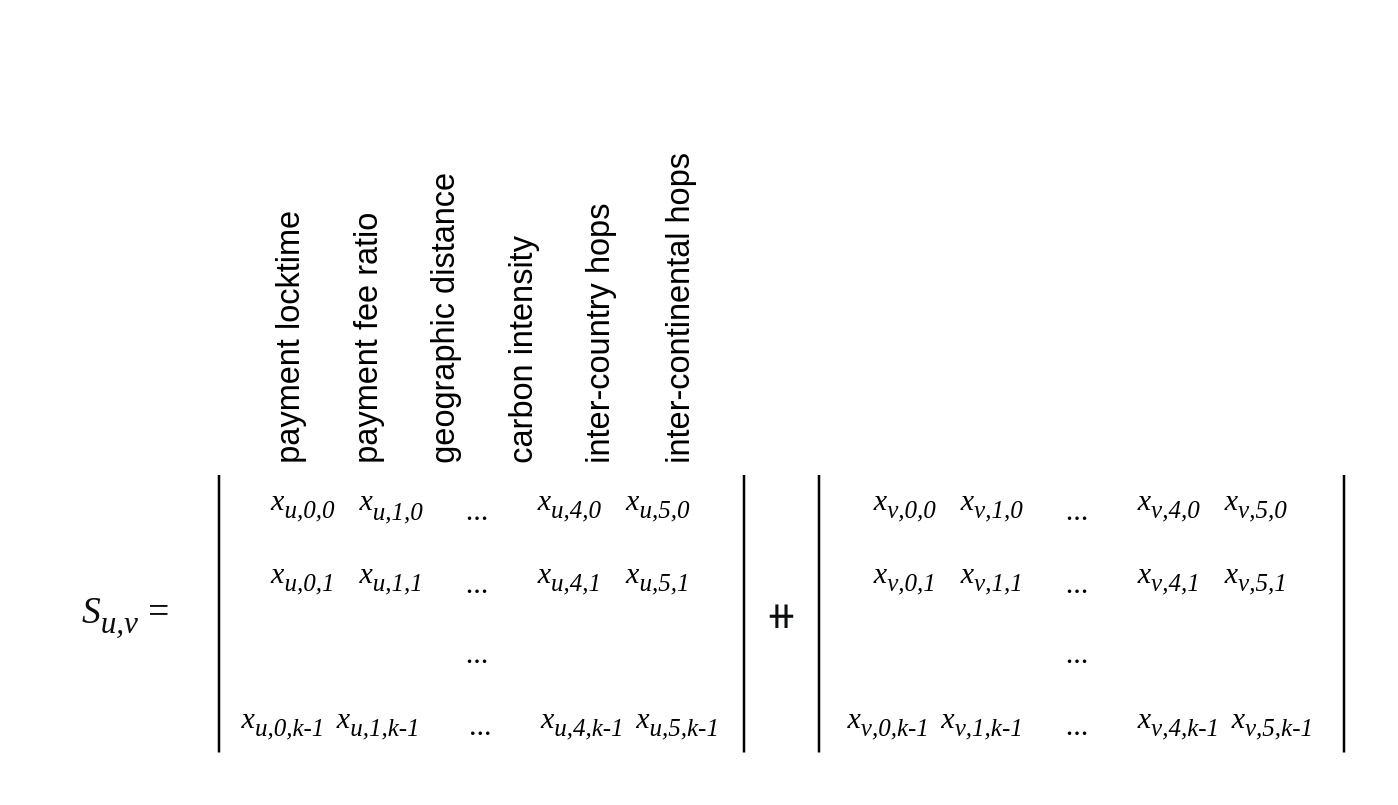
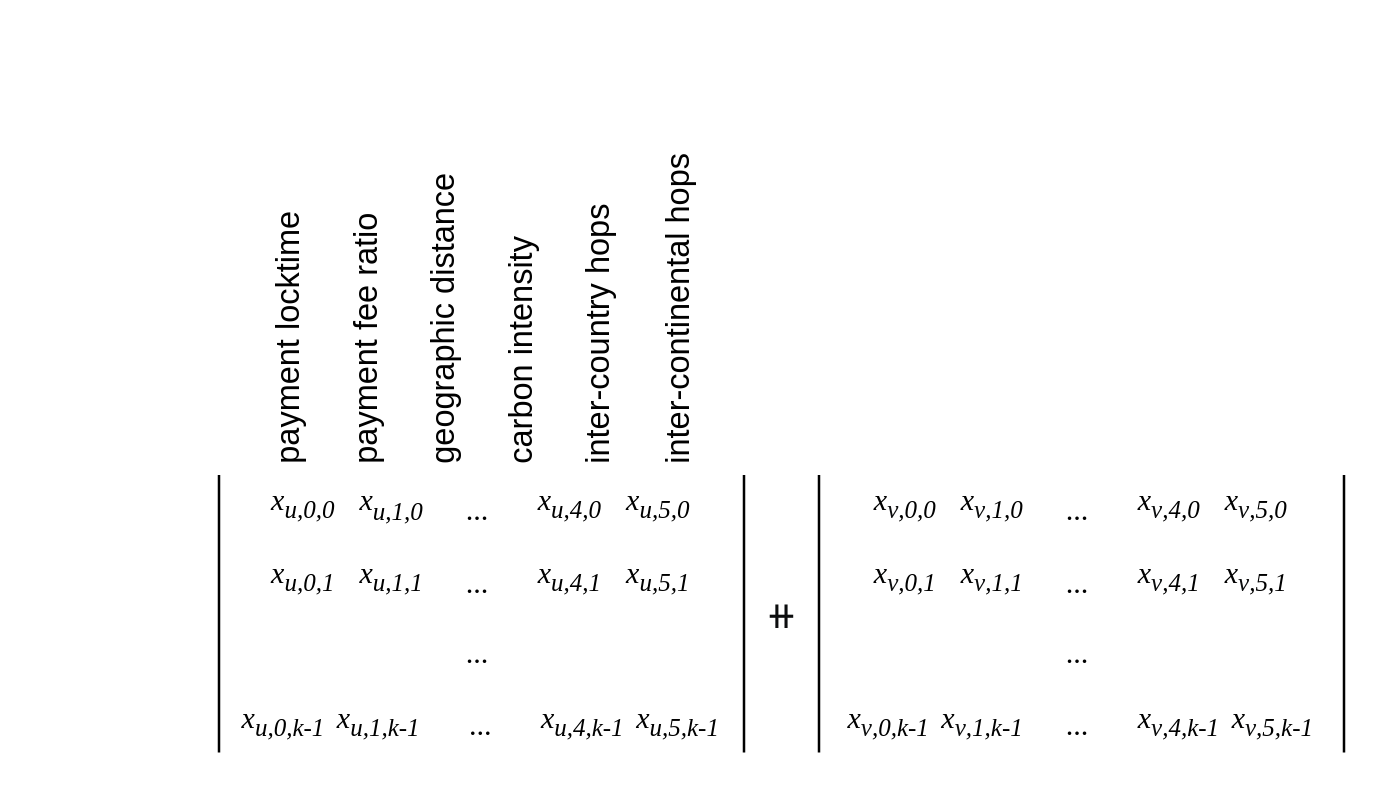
  <mxCell id="0" />
  <mxCell id="1" parent="0" />
  <mxCell id="2" value="&lt;span style=&quot;font-size: 13px; background-color: initial;&quot;&gt;payment locktime&lt;/span&gt;&lt;div&gt;&lt;span style=&quot;font-size: 13px;&quot;&gt;&lt;br&gt;&lt;/span&gt;&lt;span style=&quot;font-size: 13px; background-color: initial;&quot;&gt;payment fee ratio&lt;/span&gt;&lt;br&gt;&lt;span style=&quot;font-size: 13px; background-color: initial;&quot;&gt;&lt;br&gt;&lt;/span&gt;&lt;/div&gt;&lt;div&gt;&lt;span style=&quot;font-size: 13px; background-color: initial;&quot;&gt;geographic distance&lt;/span&gt;&lt;br&gt;&lt;span style=&quot;font-size: 13px; background-color: initial;&quot;&gt;&lt;br&gt;&lt;/span&gt;&lt;/div&gt;&lt;div&gt;&lt;span style=&quot;font-size: 13px; background-color: initial;&quot;&gt;carbon intensity&lt;/span&gt;&lt;br&gt;&lt;span style=&quot;font-size: 13px; background-color: initial;&quot;&gt;&lt;br&gt;&lt;/span&gt;&lt;/div&gt;&lt;div&gt;&lt;span style=&quot;font-size: 13px; background-color: initial;&quot;&gt;inter-country hops&lt;/span&gt;&lt;br&gt;&lt;span style=&quot;font-size: 13px; background-color: initial;&quot;&gt;&lt;br&gt;&lt;/span&gt;&lt;/div&gt;&lt;div&gt;&lt;span style=&quot;font-size: 13px; background-color: initial;&quot;&gt;inter-continental hops&lt;/span&gt;&lt;/div&gt;" style="text;strokeColor=none;fillColor=none;html=1;whiteSpace=wrap;verticalAlign=middle;overflow=hidden;rotation=-90;" vertex="1" parent="1"><mxGeometry x="124.5" y="20" width="135" height="200" as="geometry" /></mxCell>
  <mxCell id="3" value="&lt;font style=&quot;text-wrap-mode: nowrap;&quot;&gt;&lt;i&gt;&lt;span style=&quot;text-wrap-mode: wrap;&quot;&gt;x&lt;/span&gt;&lt;sub style=&quot;text-wrap-mode: wrap;&quot;&gt;u,0,0&amp;nbsp; &amp;nbsp;&amp;nbsp;&lt;/sub&gt;&lt;span style=&quot;text-wrap-mode: wrap;&quot;&gt;x&lt;/span&gt;&lt;sub style=&quot;text-wrap-mode: wrap;&quot;&gt;u,1,0&amp;nbsp; &amp;nbsp; &amp;nbsp; &amp;nbsp;&lt;span style=&quot;font-size: 12px;&quot;&gt;...&amp;nbsp; &amp;nbsp;&amp;nbsp;&lt;/span&gt;&lt;/sub&gt;&lt;sub style=&quot;text-wrap-mode: wrap;&quot;&gt;&amp;nbsp; &amp;nbsp;&lt;/sub&gt;&lt;span style=&quot;text-wrap-mode: wrap;&quot;&gt;x&lt;/span&gt;&lt;sub style=&quot;text-wrap-mode: wrap;&quot;&gt;u,4,0&amp;nbsp; &amp;nbsp;&amp;nbsp;&lt;/sub&gt;&lt;span style=&quot;text-wrap-mode: wrap;&quot;&gt;x&lt;/span&gt;&lt;sub style=&quot;text-wrap-mode: wrap;&quot;&gt;u,5,0&lt;/sub&gt;&lt;/i&gt;&lt;/font&gt;&lt;div style=&quot;font-size: 24px; text-wrap-mode: nowrap;&quot;&gt;&lt;font style=&quot;font-size: 12px;&quot;&gt;&lt;i&gt;&lt;span style=&quot;text-wrap-mode: wrap;&quot;&gt;x&lt;/span&gt;&lt;sub style=&quot;text-wrap-mode: wrap;&quot;&gt;u,0,1&amp;nbsp; &amp;nbsp;&amp;nbsp;&lt;/sub&gt;&lt;span style=&quot;text-wrap-mode: wrap;&quot;&gt;x&lt;/span&gt;&lt;sub style=&quot;text-wrap-mode: wrap;&quot;&gt;u,1,1&amp;nbsp;&lt;/sub&gt;&lt;/i&gt;&lt;i&gt;&lt;sub style=&quot;text-wrap-mode: wrap;&quot;&gt;&amp;nbsp; &amp;nbsp; &amp;nbsp;&amp;nbsp;&lt;span style=&quot;font-size: 12px;&quot;&gt;...&amp;nbsp; &amp;nbsp;&amp;nbsp;&lt;/span&gt;&lt;/sub&gt;&lt;sub style=&quot;text-wrap-mode: wrap;&quot;&gt;&amp;nbsp; &amp;nbsp;&lt;/sub&gt;&lt;/i&gt;&lt;i&gt;&lt;span style=&quot;text-wrap-mode: wrap;&quot;&gt;x&lt;/span&gt;&lt;sub style=&quot;text-wrap-mode: wrap;&quot;&gt;u,4,1&amp;nbsp; &amp;nbsp;&amp;nbsp;&lt;/sub&gt;&lt;span style=&quot;text-wrap-mode: wrap;&quot;&gt;x&lt;/span&gt;&lt;sub style=&quot;text-wrap-mode: wrap;&quot;&gt;u,5,1&lt;/sub&gt;&lt;/i&gt;&lt;/font&gt;&lt;/div&gt;&lt;div style=&quot;font-size: 24px; text-wrap-mode: nowrap;&quot;&gt;&lt;i style=&quot;font-size: 12px;&quot;&gt;&lt;sub style=&quot;text-wrap-mode: wrap;&quot;&gt;&amp;nbsp; &amp;nbsp; &amp;nbsp; &amp;nbsp;&lt;span style=&quot;font-size: 12px;&quot;&gt;...&amp;nbsp; &amp;nbsp;&amp;nbsp;&lt;/span&gt;&lt;/sub&gt;&lt;sub style=&quot;text-wrap-mode: wrap;&quot;&gt;&amp;nbsp; &amp;nbsp;&lt;/sub&gt;&lt;/i&gt;&lt;/div&gt;&lt;div style=&quot;font-size: 24px; text-wrap-mode: nowrap;&quot;&gt;&lt;font style=&quot;font-size: 12px;&quot;&gt;&lt;i&gt;&lt;span style=&quot;text-wrap-mode: wrap;&quot;&gt;x&lt;/span&gt;&lt;sub style=&quot;text-wrap-mode: wrap;&quot;&gt;u,0,k-1&amp;nbsp;&amp;nbsp;&lt;/sub&gt;&lt;span style=&quot;text-wrap-mode: wrap;&quot;&gt;x&lt;/span&gt;&lt;sub style=&quot;text-wrap-mode: wrap;&quot;&gt;u,1,k-1&amp;nbsp;&lt;/sub&gt;&lt;/i&gt;&lt;i&gt;&lt;sub style=&quot;text-wrap-mode: wrap;&quot;&gt;&amp;nbsp; &amp;nbsp; &amp;nbsp; &amp;nbsp;&lt;span style=&quot;font-size: 12px;&quot;&gt;...&amp;nbsp; &amp;nbsp;&amp;nbsp;&lt;/span&gt;&lt;/sub&gt;&lt;sub style=&quot;text-wrap-mode: wrap;&quot;&gt;&amp;nbsp; &amp;nbsp;&lt;/sub&gt;&lt;/i&gt;&lt;i&gt;&lt;span style=&quot;text-wrap-mode: wrap;&quot;&gt;x&lt;/span&gt;&lt;sub style=&quot;text-wrap-mode: wrap;&quot;&gt;u,4,k-1&amp;nbsp;&amp;nbsp;&lt;/sub&gt;&lt;span style=&quot;text-wrap-mode: wrap;&quot;&gt;x&lt;/span&gt;&lt;sub style=&quot;text-wrap-mode: wrap;&quot;&gt;u,5,k-1&lt;/sub&gt;&lt;/i&gt;&lt;/font&gt;&lt;/div&gt;" style="shape=partialRectangle;whiteSpace=wrap;html=1;bottom=0;top=0;fillColor=none;fontFamily=Times New Roman;" vertex="1" parent="1"><mxGeometry x="87" y="190" width="210" height="110" as="geometry" /></mxCell>
  <mxCell id="4" value="&lt;span style=&quot;color: rgb(12, 13, 14); font-family: Georgia, Cambria, &amp;quot;Times New Roman&amp;quot;, Times, serif; font-size: 15px; text-align: left; text-wrap-mode: wrap; background-color: rgb(255, 255, 255);&quot;&gt;⧺&lt;/span&gt;" style="text;html=1;align=center;verticalAlign=middle;resizable=0;points=[];autosize=1;strokeColor=none;fillColor=none;" vertex="1" parent="1"><mxGeometry x="297" y="230" width="30" height="30" as="geometry" /></mxCell>
  <mxCell id="5" value="&lt;font style=&quot;text-wrap-mode: nowrap;&quot;&gt;&lt;i&gt;&lt;span style=&quot;text-wrap-mode: wrap;&quot;&gt;x&lt;/span&gt;&lt;/i&gt;&lt;i style=&quot;color: rgb(12, 13, 14); font-family: Georgia, Cambria, &amp;quot;Times New Roman&amp;quot;, Times, serif; text-align: left; text-wrap-mode: wrap;&quot;&gt;&lt;sub style=&quot;&quot;&gt;&lt;font style=&quot;font-size: 10px;&quot;&gt;v&lt;/font&gt;&lt;/sub&gt;&lt;/i&gt;&lt;i&gt;&lt;sub style=&quot;text-wrap-mode: wrap;&quot;&gt;,0,0&amp;nbsp; &amp;nbsp;&amp;nbsp;&lt;/sub&gt;&lt;span style=&quot;text-wrap-mode: wrap;&quot;&gt;x&lt;/span&gt;&lt;/i&gt;&lt;i style=&quot;text-wrap-mode: wrap; color: rgb(12, 13, 14); font-family: Georgia, Cambria, &amp;quot;Times New Roman&amp;quot;, Times, serif; text-align: left;&quot;&gt;&lt;sub&gt;v&lt;/sub&gt;&lt;/i&gt;&lt;i&gt;&lt;sub style=&quot;text-wrap-mode: wrap;&quot;&gt;,1,0&lt;/sub&gt;&lt;/i&gt;&lt;i&gt;&lt;sub style=&quot;text-wrap-mode: wrap;&quot;&gt;&amp;nbsp; &amp;nbsp; &amp;nbsp; &amp;nbsp;&lt;span style=&quot;font-size: 12px;&quot;&gt;...&amp;nbsp; &amp;nbsp;&amp;nbsp;&lt;/span&gt;&lt;/sub&gt;&lt;sub style=&quot;text-wrap-mode: wrap;&quot;&gt;&amp;nbsp; &amp;nbsp;&lt;/sub&gt;&lt;/i&gt;&lt;i&gt;&lt;span style=&quot;text-wrap-mode: wrap;&quot;&gt;x&lt;/span&gt;&lt;/i&gt;&lt;i style=&quot;text-wrap-mode: wrap; color: rgb(12, 13, 14); font-family: Georgia, Cambria, &amp;quot;Times New Roman&amp;quot;, Times, serif; text-align: left;&quot;&gt;&lt;sub&gt;v&lt;/sub&gt;&lt;/i&gt;&lt;i&gt;&lt;sub style=&quot;text-wrap-mode: wrap;&quot;&gt;,4,0&amp;nbsp; &amp;nbsp;&amp;nbsp;&lt;/sub&gt;&lt;span style=&quot;text-wrap-mode: wrap;&quot;&gt;x&lt;/span&gt;&lt;/i&gt;&lt;i style=&quot;text-wrap-mode: wrap; color: rgb(12, 13, 14); font-family: Georgia, Cambria, &amp;quot;Times New Roman&amp;quot;, Times, serif; text-align: left;&quot;&gt;&lt;sub&gt;v&lt;/sub&gt;&lt;/i&gt;&lt;i&gt;&lt;sub style=&quot;text-wrap-mode: wrap;&quot;&gt;,5,0&lt;/sub&gt;&lt;/i&gt;&lt;/font&gt;&lt;div style=&quot;font-size: 24px; text-wrap-mode: nowrap;&quot;&gt;&lt;font style=&quot;font-size: 12px;&quot;&gt;&lt;i&gt;&lt;span style=&quot;text-wrap-mode: wrap;&quot;&gt;x&lt;/span&gt;&lt;/i&gt;&lt;/font&gt;&lt;i style=&quot;background-color: initial; font-size: 12px; text-wrap-mode: wrap; color: rgb(12, 13, 14); font-family: Georgia, Cambria, &amp;quot;Times New Roman&amp;quot;, Times, serif; text-align: left;&quot;&gt;&lt;sub&gt;v&lt;/sub&gt;&lt;/i&gt;&lt;font style=&quot;background-color: initial; font-size: 12px;&quot;&gt;&lt;i&gt;&lt;sub style=&quot;text-wrap-mode: wrap;&quot;&gt;,0,1&amp;nbsp; &amp;nbsp;&amp;nbsp;&lt;/sub&gt;&lt;span style=&quot;text-wrap-mode: wrap;&quot;&gt;x&lt;/span&gt;&lt;/i&gt;&lt;/font&gt;&lt;i style=&quot;background-color: initial; text-wrap-mode: wrap; font-size: 12px; color: rgb(12, 13, 14); font-family: Georgia, Cambria, &amp;quot;Times New Roman&amp;quot;, Times, serif; text-align: left;&quot;&gt;&lt;sub&gt;v&lt;/sub&gt;&lt;/i&gt;&lt;i style=&quot;background-color: initial; font-size: 12px;&quot;&gt;&lt;sub style=&quot;text-wrap-mode: wrap;&quot;&gt;,1,1&lt;/sub&gt;&lt;/i&gt;&lt;i style=&quot;background-color: initial; font-size: 12px;&quot;&gt;&lt;sub style=&quot;text-wrap-mode: wrap;&quot;&gt;&amp;nbsp; &amp;nbsp; &amp;nbsp; &amp;nbsp;&lt;span style=&quot;font-size: 12px;&quot;&gt;...&amp;nbsp; &amp;nbsp;&amp;nbsp;&lt;/span&gt;&lt;/sub&gt;&lt;sub style=&quot;text-wrap-mode: wrap;&quot;&gt;&amp;nbsp; &amp;nbsp;&lt;/sub&gt;&lt;/i&gt;&lt;i style=&quot;background-color: initial; font-size: 12px;&quot;&gt;&lt;span style=&quot;text-wrap-mode: wrap;&quot;&gt;x&lt;/span&gt;&lt;/i&gt;&lt;i style=&quot;background-color: initial; font-size: 12px; text-wrap-mode: wrap; color: rgb(12, 13, 14); font-family: Georgia, Cambria, &amp;quot;Times New Roman&amp;quot;, Times, serif; text-align: left;&quot;&gt;&lt;sub&gt;v&lt;/sub&gt;&lt;/i&gt;&lt;i style=&quot;background-color: initial; font-size: 12px;&quot;&gt;&lt;sub style=&quot;text-wrap-mode: wrap;&quot;&gt;,4,1&amp;nbsp; &amp;nbsp;&amp;nbsp;&lt;/sub&gt;&lt;span style=&quot;text-wrap-mode: wrap;&quot;&gt;x&lt;/span&gt;&lt;/i&gt;&lt;i style=&quot;background-color: initial; font-size: 12px; text-wrap-mode: wrap; color: rgb(12, 13, 14); font-family: Georgia, Cambria, &amp;quot;Times New Roman&amp;quot;, Times, serif; text-align: left;&quot;&gt;&lt;sub&gt;v&lt;/sub&gt;&lt;/i&gt;&lt;i style=&quot;background-color: initial; font-size: 12px;&quot;&gt;&lt;sub style=&quot;text-wrap-mode: wrap;&quot;&gt;,5,1&lt;/sub&gt;&lt;/i&gt;&lt;/div&gt;&lt;div style=&quot;font-size: 24px; text-wrap-mode: nowrap;&quot;&gt;&lt;i style=&quot;font-size: 12px;&quot;&gt;&lt;sub style=&quot;text-wrap-mode: wrap;&quot;&gt;&amp;nbsp; &amp;nbsp; &amp;nbsp; &amp;nbsp;&lt;span style=&quot;font-size: 12px;&quot;&gt;...&amp;nbsp; &amp;nbsp;&amp;nbsp;&lt;/span&gt;&lt;/sub&gt;&lt;sub style=&quot;text-wrap-mode: wrap;&quot;&gt;&amp;nbsp; &amp;nbsp;&lt;/sub&gt;&lt;/i&gt;&lt;/div&gt;&lt;div style=&quot;font-size: 24px; text-wrap-mode: nowrap;&quot;&gt;&lt;font style=&quot;font-size: 12px;&quot;&gt;&lt;i&gt;&lt;span style=&quot;text-wrap-mode: wrap;&quot;&gt;x&lt;/span&gt;&lt;/i&gt;&lt;/font&gt;&lt;i style=&quot;background-color: initial; font-size: 12px; text-wrap-mode: wrap; color: rgb(12, 13, 14); font-family: Georgia, Cambria, &amp;quot;Times New Roman&amp;quot;, Times, serif; text-align: left;&quot;&gt;&lt;sub&gt;v&lt;/sub&gt;&lt;/i&gt;&lt;font style=&quot;background-color: initial; font-size: 12px;&quot;&gt;&lt;i&gt;&lt;sub style=&quot;text-wrap-mode: wrap;&quot;&gt;,0,k-1&amp;nbsp;&amp;nbsp;&lt;/sub&gt;&lt;span style=&quot;text-wrap-mode: wrap;&quot;&gt;x&lt;/span&gt;&lt;/i&gt;&lt;/font&gt;&lt;i style=&quot;background-color: initial; text-wrap-mode: wrap; font-size: 12px; color: rgb(12, 13, 14); font-family: Georgia, Cambria, &amp;quot;Times New Roman&amp;quot;, Times, serif; text-align: left;&quot;&gt;&lt;sub&gt;v&lt;/sub&gt;&lt;/i&gt;&lt;font style=&quot;background-color: initial; font-size: 12px;&quot;&gt;&lt;i&gt;&lt;sub style=&quot;text-wrap-mode: wrap;&quot;&gt;,1,k-1&lt;/sub&gt;&lt;/i&gt;&lt;i&gt;&lt;sub style=&quot;text-wrap-mode: wrap;&quot;&gt;&amp;nbsp; &amp;nbsp; &amp;nbsp; &amp;nbsp;&lt;span style=&quot;font-size: 12px;&quot;&gt;...&amp;nbsp; &amp;nbsp;&amp;nbsp;&lt;/span&gt;&lt;/sub&gt;&lt;sub style=&quot;text-wrap-mode: wrap;&quot;&gt;&amp;nbsp; &amp;nbsp;&lt;/sub&gt;&lt;/i&gt;&lt;i&gt;&lt;span style=&quot;text-wrap-mode: wrap;&quot;&gt;x&lt;/span&gt;&lt;/i&gt;&lt;/font&gt;&lt;i style=&quot;background-color: initial; text-wrap-mode: wrap; font-size: 12px; color: rgb(12, 13, 14); font-family: Georgia, Cambria, &amp;quot;Times New Roman&amp;quot;, Times, serif; text-align: left;&quot;&gt;&lt;sub&gt;v&lt;/sub&gt;&lt;/i&gt;&lt;font style=&quot;background-color: initial; font-size: 12px;&quot;&gt;&lt;i&gt;&lt;sub style=&quot;text-wrap-mode: wrap;&quot;&gt;,4,k-1&amp;nbsp;&amp;nbsp;&lt;/sub&gt;&lt;span style=&quot;text-wrap-mode: wrap;&quot;&gt;x&lt;/span&gt;&lt;/i&gt;&lt;/font&gt;&lt;i style=&quot;background-color: initial; text-wrap-mode: wrap; font-size: 12px; color: rgb(12, 13, 14); font-family: Georgia, Cambria, &amp;quot;Times New Roman&amp;quot;, Times, serif; text-align: left;&quot;&gt;&lt;sub&gt;v&lt;/sub&gt;&lt;/i&gt;&lt;i style=&quot;background-color: initial; font-size: 12px;&quot;&gt;&lt;sub style=&quot;text-wrap-mode: wrap;&quot;&gt;,5,k-1&lt;/sub&gt;&lt;/i&gt;&lt;/div&gt;" style="shape=partialRectangle;whiteSpace=wrap;html=1;bottom=0;top=0;fillColor=none;fontFamily=Times New Roman;" vertex="1" parent="1"><mxGeometry x="327" y="190" width="210" height="110" as="geometry" /></mxCell>
- <mxCell id="6" value="&lt;span style=&quot;color: rgb(12, 13, 14); font-family: Georgia, Cambria, &amp;quot;Times New Roman&amp;quot;, Times, serif; font-size: 15px; text-align: left; text-wrap-mode: wrap; background-color: rgb(255, 255, 255);&quot;&gt;&lt;i&gt;S&lt;sub&gt;u,v&amp;nbsp;&lt;/sub&gt;=&lt;/i&gt;&lt;/span&gt;" style="text;html=1;align=center;verticalAlign=middle;resizable=0;points=[];autosize=1;strokeColor=none;fillColor=none;" vertex="1" parent="1"><mxGeometry x="20" y="230" width="60" height="30" as="geometry" /></mxCell>
